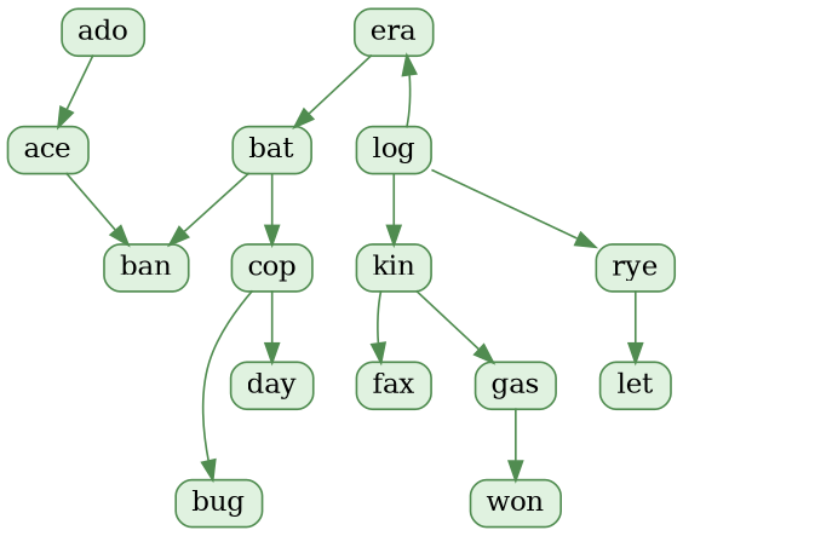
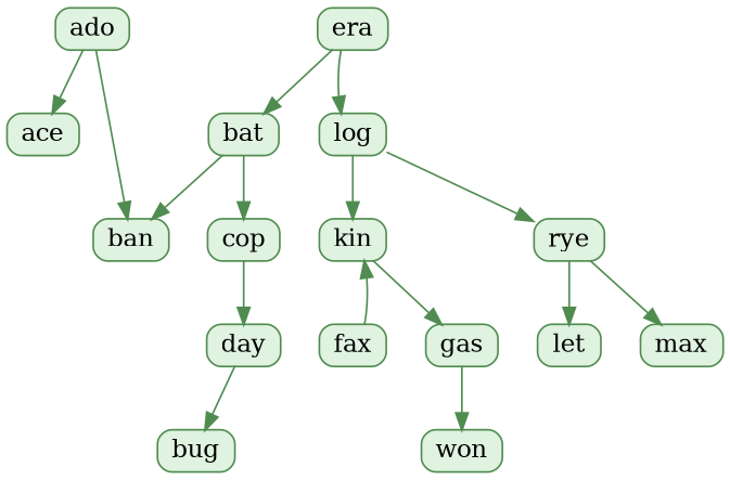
  digraph {
    nodesep=0.3
    ranksep=0.5
    node [color="#508c50" fillcolor="#e0f2e0" shape=record style="rounded,filled"]
    edge [color="#508c50"]
    n1 [height=0.1 label=era width=0.5]
    n2 [height=0.1 label=bat width=0.5]
    n3 [height=0.1 label=log width=0.5]
    n4 [height=0.1 label=cop width=0.5]
    n5 [height=0.1 label=ban width=0.5]
    n6 [height=0.1 label=kin width=0.5]
    n7 [height=0.1 label=rye width=0.5]
    n8 [height=0.1 label=ado width=0.5]
    n9 [height=0.1 label=ace width=0.5]
    n10 [height=0.1 label=bug width=0.5]
    n11 [height=0.1 label=day width=0.5]
    n12 [height=0.1 label=fax width=0.5]
    n13 [height=0.1 label=gas width=0.5]
    n14 [height=0.1 label=let width=0.5]
+   n15 [height=0.1 label=max width=0.5]
    n16 [height=0.1 label=won width=0.5]
    n1 -> n2
-   n3 -> n1
+   n1 -> n3
    n2 -> n4
    n2 -> n5
    n3 -> n6
    n3 -> n7
-   n4 -> n10
+   n11 -> n10
    n4 -> n11
-   n6 -> n12
+   n12 -> n6
    n6 -> n13
    n7 -> n14
-   n9 -> n5
+   n7 -> n15
+   n8 -> n5
    n8 -> n9
    n13 -> n16
  }
